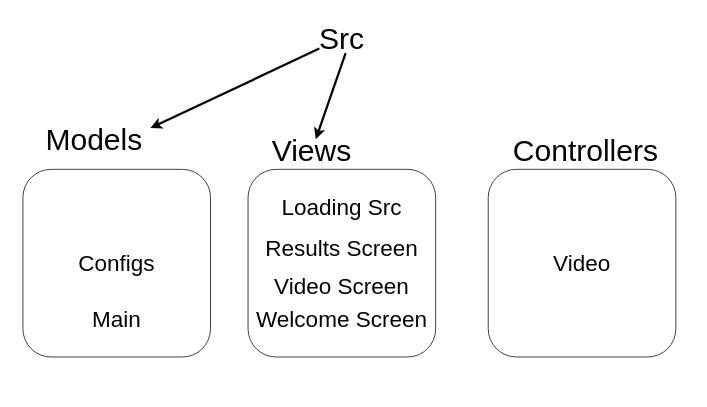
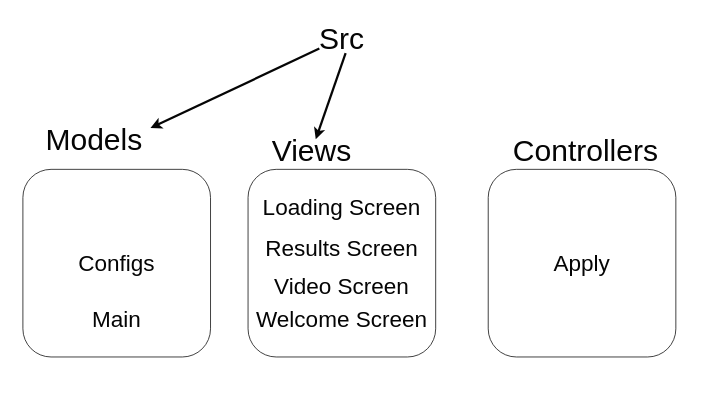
  <mxCell id="0" />
  <mxCell id="1" parent="0" />
  <mxCell id="2" value="" style="whiteSpace=wrap;html=1;fillColor=#FFFFFF;strokeColor=none;" vertex="1" parent="1"><mxGeometry x="20" y="20" width="900" height="500" as="geometry" /></mxCell>
  <mxCell id="3" value="" style="rounded=1;whiteSpace=wrap;html=1;fillColor=#FFFFFF;strokeColor=#050505;" vertex="1" parent="1"><mxGeometry x="30" y="225" width="250" height="250" as="geometry" /></mxCell>
  <mxCell id="4" style="edgeStyle=none;html=1;fontSize=40;fontColor=#050505;strokeColor=#050505;strokeWidth=3;" edge="1" parent="1" source="6"><mxGeometry relative="1" as="geometry"><mxPoint x="200" y="170" as="targetPoint" /></mxGeometry></mxCell>
  <mxCell id="5" style="edgeStyle=none;html=1;strokeColor=#050505;fontSize=40;fontColor=#050505;strokeWidth=3;" edge="1" parent="1" target="8"><mxGeometry relative="1" as="geometry"><mxPoint x="460" y="70" as="sourcePoint" /></mxGeometry></mxCell>
  <mxCell id="6" value="&lt;font style=&quot;font-size: 40px;&quot; color=&quot;#050505&quot;&gt;Src&lt;/font&gt;" style="text;html=1;strokeColor=none;fillColor=none;align=center;verticalAlign=middle;whiteSpace=wrap;rounded=0;fontSize=40;" vertex="1" parent="1"><mxGeometry x="425" y="35" width="60" height="30" as="geometry" /></mxCell>
  <mxCell id="7" value="&lt;font style=&quot;font-size: 40px;&quot; color=&quot;#050505&quot;&gt;Models&lt;/font&gt;" style="text;html=1;strokeColor=none;fillColor=none;align=center;verticalAlign=middle;whiteSpace=wrap;rounded=0;" vertex="1" parent="1"><mxGeometry x="95" y="170" width="60" height="30" as="geometry" /></mxCell>
  <mxCell id="8" value="&lt;font style=&quot;font-size: 40px;&quot; color=&quot;#050505&quot;&gt;Views&lt;/font&gt;" style="text;html=1;strokeColor=none;fillColor=none;align=center;verticalAlign=middle;whiteSpace=wrap;rounded=0;" vertex="1" parent="1"><mxGeometry x="385" y="185" width="60" height="30" as="geometry" /></mxCell>
  <mxCell id="9" value="&lt;font style=&quot;font-size: 40px;&quot; color=&quot;#050505&quot;&gt;Controllers&lt;/font&gt;" style="text;html=1;strokeColor=none;fillColor=none;align=center;verticalAlign=middle;whiteSpace=wrap;rounded=0;" vertex="1" parent="1"><mxGeometry x="750" y="185" width="60" height="30" as="geometry" /></mxCell>
  <mxCell id="10" value="" style="rounded=1;whiteSpace=wrap;html=1;fillColor=#FFFFFF;strokeColor=#050505;" vertex="1" parent="1"><mxGeometry x="330" y="225" width="250" height="250" as="geometry" /></mxCell>
  <mxCell id="11" value="" style="rounded=1;whiteSpace=wrap;html=1;fillColor=#FFFFFF;strokeColor=#050505;" vertex="1" parent="1"><mxGeometry x="650" y="225" width="250" height="250" as="geometry" /></mxCell>
  <mxCell id="12" value="&lt;font style=&quot;font-size: 30px;&quot; color=&quot;#050505&quot;&gt;Configs&lt;/font&gt;" style="text;html=1;strokeColor=none;fillColor=none;align=center;verticalAlign=middle;whiteSpace=wrap;rounded=0;" vertex="1" parent="1"><mxGeometry x="30" y="335" width="250" height="30" as="geometry" /></mxCell>
  <mxCell id="13" value="&lt;font style=&quot;font-size: 30px;&quot; color=&quot;#050505&quot;&gt;Main&lt;/font&gt;" style="text;html=1;strokeColor=none;fillColor=none;align=center;verticalAlign=middle;whiteSpace=wrap;rounded=0;" vertex="1" parent="1"><mxGeometry x="30" y="410" width="250" height="30" as="geometry" /></mxCell>
- <mxCell id="14" value="&lt;font style=&quot;font-size: 30px;&quot; color=&quot;#050505&quot;&gt;Loading Src&lt;/font&gt;" style="text;html=1;strokeColor=none;fillColor=none;align=center;verticalAlign=middle;whiteSpace=wrap;rounded=0;" vertex="1" parent="1"><mxGeometry x="330" y="260" width="250" height="30" as="geometry" /></mxCell>
+ <mxCell id="14" value="&lt;font style=&quot;font-size: 30px;&quot; color=&quot;#050505&quot;&gt;Loading Screen&lt;/font&gt;" style="text;html=1;strokeColor=none;fillColor=none;align=center;verticalAlign=middle;whiteSpace=wrap;rounded=0;" vertex="1" parent="1"><mxGeometry x="330" y="260" width="250" height="30" as="geometry" /></mxCell>
  <mxCell id="15" value="&lt;font style=&quot;font-size: 30px;&quot; color=&quot;#050505&quot;&gt;Results Screen&lt;/font&gt;" style="text;html=1;strokeColor=none;fillColor=none;align=center;verticalAlign=middle;whiteSpace=wrap;rounded=0;" vertex="1" parent="1"><mxGeometry x="330" y="315" width="250" height="30" as="geometry" /></mxCell>
  <mxCell id="16" value="&lt;font style=&quot;font-size: 30px;&quot; color=&quot;#050505&quot;&gt;Video Screen&lt;/font&gt;" style="text;html=1;strokeColor=none;fillColor=none;align=center;verticalAlign=middle;whiteSpace=wrap;rounded=0;" vertex="1" parent="1"><mxGeometry x="330" y="365" width="250" height="30" as="geometry" /></mxCell>
  <mxCell id="17" value="&lt;font style=&quot;font-size: 30px;&quot; color=&quot;#050505&quot;&gt;Welcome Screen&lt;/font&gt;" style="text;html=1;strokeColor=none;fillColor=none;align=center;verticalAlign=middle;whiteSpace=wrap;rounded=0;" vertex="1" parent="1"><mxGeometry x="330" y="410" width="250" height="30" as="geometry" /></mxCell>
- <mxCell id="18" value="&lt;font style=&quot;font-size: 30px;&quot; color=&quot;#050505&quot;&gt;Video&lt;/font&gt;" style="text;html=1;strokeColor=none;fillColor=none;align=center;verticalAlign=middle;whiteSpace=wrap;rounded=0;" vertex="1" parent="1"><mxGeometry x="650" y="335" width="250" height="30" as="geometry" /></mxCell>
+ <mxCell id="18" value="&lt;font style=&quot;font-size: 30px;&quot; color=&quot;#050505&quot;&gt;Apply&lt;/font&gt;" style="text;html=1;strokeColor=none;fillColor=none;align=center;verticalAlign=middle;whiteSpace=wrap;rounded=0;" vertex="1" parent="1"><mxGeometry x="650" y="335" width="250" height="30" as="geometry" /></mxCell>
